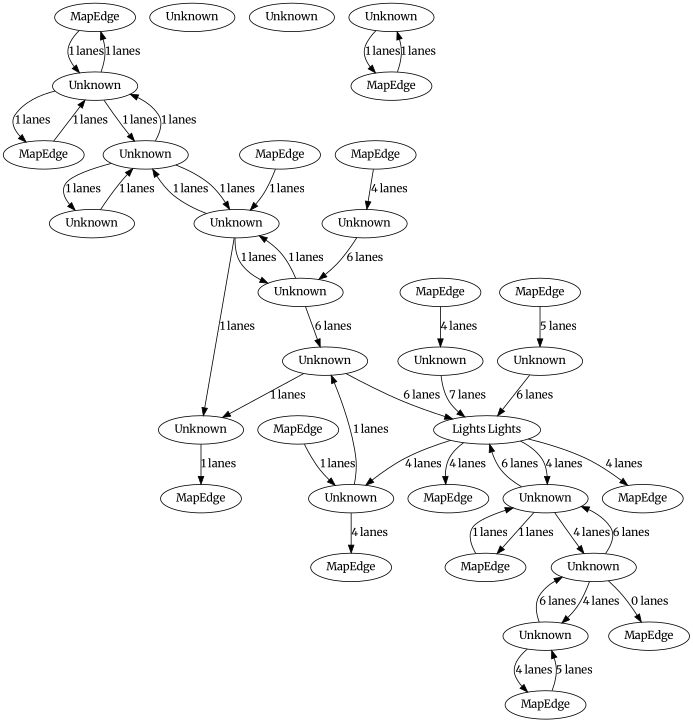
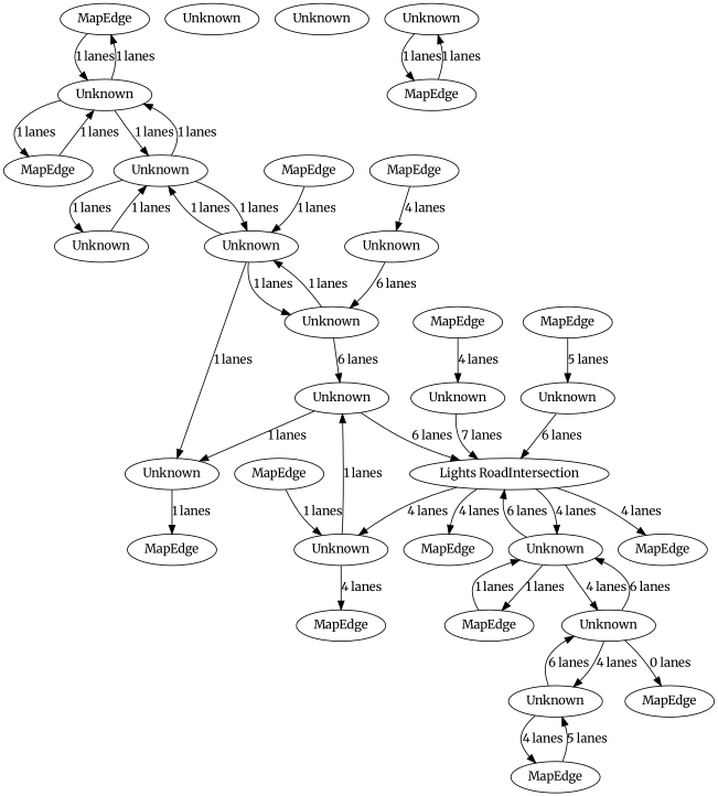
  digraph {
    fontname=Merriweather
    node [fontname=Merriweather]
    edge [fontname=Merriweather]
    n1 [label=MapEdge]
    n2 [label=Unknown]
    n3 [label=MapEdge]
    n4 [label=Unknown]
    n5 [label=MapEdge]
    n6 [label=Unknown]
    n7 [label=Unknown]
-   n8 [label="Lights Lights"]
+   n8 [label="Lights RoadIntersection"]
    n9 [label=Unknown]
    n10 [label=MapEdge]
    n11 [label=Unknown]
    n12 [label=MapEdge]
    n13 [label=Unknown]
    n14 [label=MapEdge]
    n15 [label=MapEdge]
    n16 [label=Unknown]
    n17 [label=MapEdge]
    n18 [label=Unknown]
    n19 [label=Unknown]
    n20 [label=MapEdge]
    n21 [label=Unknown]
    n22 [label=MapEdge]
    n23 [label=MapEdge]
    n24 [label=Unknown]
    n25 [label=MapEdge]
    n26 [label=Unknown]
    n27 [label=Unknown]
    n28 [label=MapEdge]
    n29 [label=Unknown]
    n30 [label=Unknown]
    n31 [label=MapEdge]
    n32 [label=Unknown]
    n33 [label=MapEdge]
    n1 -> n2 [label="1 lanes"]
    n2 -> n1 [label="1 lanes"]
    n2 -> n25 [label="1 lanes"]
    n2 -> n26 [label="1 lanes"]
    n3 -> n4 [label="4 lanes"]
    n4 -> n8 [label="7 lanes"]
    n6 -> n5 [label="4 lanes"]
    n6 -> n7 [label="1 lanes"]
    n7 -> n8 [label="6 lanes"]
    n7 -> n9 [label="1 lanes"]
    n8 -> n6 [label="4 lanes"]
    n8 -> n12 [label="4 lanes"]
    n8 -> n13 [label="4 lanes"]
    n8 -> n14 [label="4 lanes"]
    n9 -> n22 [label="1 lanes"]
    n10 -> n11 [label="4 lanes"]
    n11 -> n21 [label="6 lanes"]
    n13 -> n8 [label="6 lanes"]
    n13 -> n19 [label="4 lanes"]
    n13 -> n28 [label="1 lanes"]
    n15 -> n16 [label="5 lanes"]
    n16 -> n8 [label="6 lanes"]
    n17 -> n18 [label="5 lanes"]
    n18 -> n17 [label="4 lanes"]
    n18 -> n19 [label="6 lanes"]
    n19 -> n13 [label="6 lanes"]
    n19 -> n18 [label="4 lanes"]
    n19 -> n20 [label="0 lanes"]
    n21 -> n7 [label="6 lanes"]
    n21 -> n24 [label="1 lanes"]
    n23 -> n6 [label="1 lanes"]
    n24 -> n9 [label="1 lanes"]
    n24 -> n21 [label="1 lanes"]
    n24 -> n26 [label="1 lanes"]
    n25 -> n2 [label="1 lanes"]
    n26 -> n2 [label="1 lanes"]
    n26 -> n24 [label="1 lanes"]
    n26 -> n29 [label="1 lanes"]
    n28 -> n13 [label="1 lanes"]
    n29 -> n26 [label="1 lanes"]
    n31 -> n24 [label="1 lanes"]
    n32 -> n33 [label="1 lanes"]
    n33 -> n32 [label="1 lanes"]
  }
